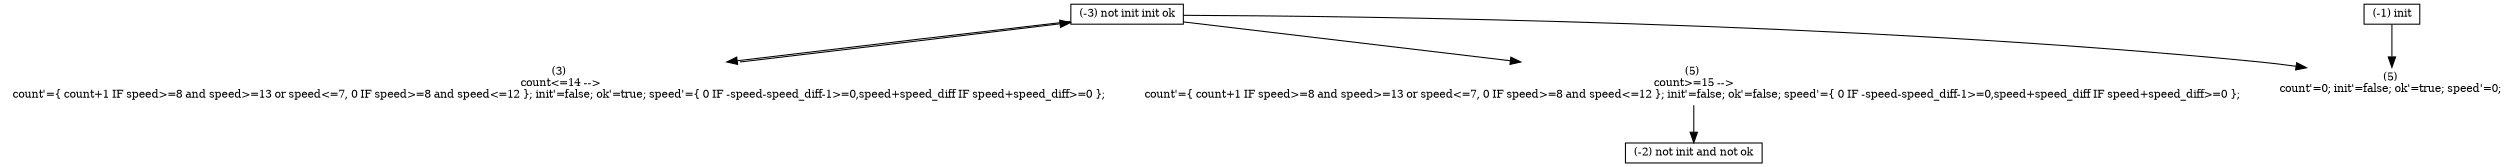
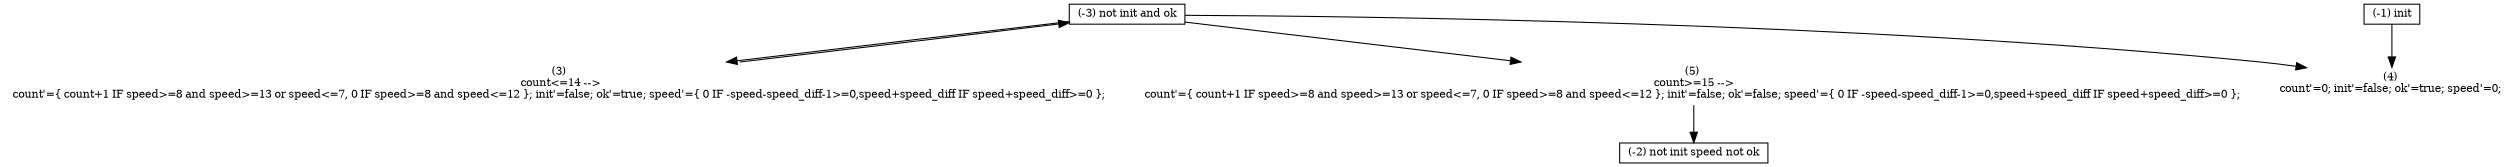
  digraph {
    node [fontsize=10 shape=box]
-   n1 [height=0.01 label="(-3) not init init ok" width=0.01]
+   n1 [height=0.01 label="(-3) not init and ok" width=0.01]
    n2 [height=0.01 label="(3) \ncount<=14 -->\ncount'={ count+1 IF speed>=8 and speed>=13 or speed<=7, 0 IF speed>=8 and speed<=12 }; init'=false; ok'=true; speed'={ 0 IF -speed-speed_diff-1>=0,speed+speed_diff IF speed+speed_diff>=0 }; " shape=plaintext width=0.01]
    n3 [height=0.01 label="(5) \ncount>=15 -->\ncount'={ count+1 IF speed>=8 and speed>=13 or speed<=7, 0 IF speed>=8 and speed<=12 }; init'=false; ok'=false; speed'={ 0 IF -speed-speed_diff-1>=0,speed+speed_diff IF speed+speed_diff>=0 }; " shape=plaintext width=0.01]
-   n4 [height=0.01 label="(5) \ncount'=0; init'=false; ok'=true; speed'=0; " shape=plaintext width=0.01]
-   n5 [height=0.01 label="(-2) not init and not ok" width=0.01]
+   n4 [height=0.01 label="(4) \ncount'=0; init'=false; ok'=true; speed'=0; " shape=plaintext width=0.01]
+   n5 [height=0.01 label="(-2) not init speed not ok" width=0.01]
    n6 [height=0.01 label="(-1) init" width=0.01]
    n1 -> n2
    n1 -> n3
    n1 -> n4
    n2 -> n1
    n3 -> n5
    n6 -> n4
  }
